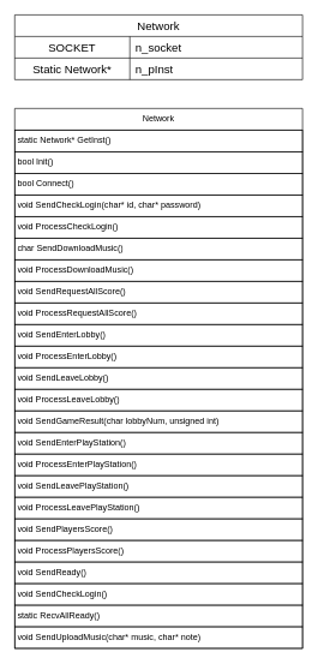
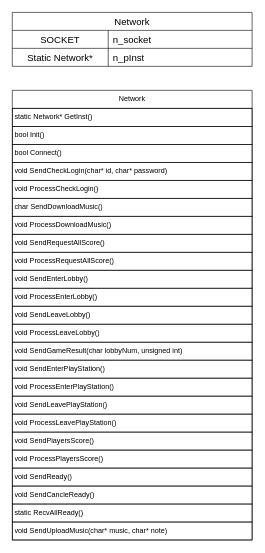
  <mxCell id="0" />
  <mxCell id="1" parent="0" />
  <mxCell id="2" value="Network" style="swimlane;fontStyle=0;childLayout=stackLayout;horizontal=1;startSize=30;horizontalStack=0;resizeParent=1;resizeParentMax=0;resizeLast=0;collapsible=1;marginBottom=0;whiteSpace=wrap;html=1;" parent="1" vertex="1"><mxGeometry x="20" y="150" width="400" height="750" as="geometry" /></mxCell>
  <mxCell id="3" value="static Network* GetInst()" style="text;strokeColor=default;fillColor=none;align=left;verticalAlign=middle;spacingLeft=4;spacingRight=0;overflow=hidden;points=[[0,0.5],[1,0.5]];portConstraint=eastwest;rotatable=0;whiteSpace=wrap;html=1;spacing=0;" parent="2" vertex="1"><mxGeometry y="30" width="400" height="30" as="geometry" /></mxCell>
  <mxCell id="4" value="bool Init()" style="text;strokeColor=default;fillColor=none;align=left;verticalAlign=middle;spacingLeft=4;spacingRight=0;overflow=hidden;points=[[0,0.5],[1,0.5]];portConstraint=eastwest;rotatable=0;whiteSpace=wrap;html=1;spacing=0;" parent="2" vertex="1"><mxGeometry y="60" width="400" height="30" as="geometry" /></mxCell>
  <mxCell id="5" value="bool Connect()" style="text;strokeColor=default;fillColor=none;align=left;verticalAlign=middle;spacingLeft=4;spacingRight=0;overflow=hidden;points=[[0,0.5],[1,0.5]];portConstraint=eastwest;rotatable=0;whiteSpace=wrap;html=1;spacing=0;" parent="2" vertex="1"><mxGeometry y="90" width="400" height="30" as="geometry" /></mxCell>
  <mxCell id="6" value="void SendCheckLogin(char* id, char* password)&amp;nbsp;" style="text;strokeColor=default;fillColor=none;align=left;verticalAlign=middle;spacingLeft=4;spacingRight=0;overflow=hidden;points=[[0,0.5],[1,0.5]];portConstraint=eastwest;rotatable=0;whiteSpace=wrap;html=1;spacing=0;" vertex="1" parent="2"><mxGeometry y="120" width="400" height="30" as="geometry" /></mxCell>
  <mxCell id="7" value="void ProcessCheckLogin()" style="text;strokeColor=default;fillColor=none;align=left;verticalAlign=middle;spacingLeft=4;spacingRight=0;overflow=hidden;points=[[0,0.5],[1,0.5]];portConstraint=eastwest;rotatable=0;whiteSpace=wrap;html=1;spacing=0;" vertex="1" parent="2"><mxGeometry y="150" width="400" height="30" as="geometry" /></mxCell>
  <mxCell id="8" value="char SendDownloadMusic()" style="text;strokeColor=default;fillColor=none;align=left;verticalAlign=middle;spacingLeft=4;spacingRight=0;overflow=hidden;points=[[0,0.5],[1,0.5]];portConstraint=eastwest;rotatable=0;whiteSpace=wrap;html=1;spacing=0;" vertex="1" parent="2"><mxGeometry y="180" width="400" height="30" as="geometry" /></mxCell>
  <mxCell id="9" value="void ProcessDownloadMusic()&amp;nbsp;" style="text;strokeColor=default;fillColor=none;align=left;verticalAlign=middle;spacingLeft=4;spacingRight=0;overflow=hidden;points=[[0,0.5],[1,0.5]];portConstraint=eastwest;rotatable=0;whiteSpace=wrap;html=1;spacing=0;" vertex="1" parent="2"><mxGeometry y="210" width="400" height="30" as="geometry" /></mxCell>
  <mxCell id="10" value="void SendRequestAllScore()&amp;nbsp;" style="text;strokeColor=default;fillColor=none;align=left;verticalAlign=middle;spacingLeft=4;spacingRight=0;overflow=hidden;points=[[0,0.5],[1,0.5]];portConstraint=eastwest;rotatable=0;whiteSpace=wrap;html=1;spacing=0;" vertex="1" parent="2"><mxGeometry y="240" width="400" height="30" as="geometry" /></mxCell>
  <mxCell id="11" value="void ProcessRequestAllScore()&amp;nbsp;" style="text;strokeColor=default;fillColor=none;align=left;verticalAlign=middle;spacingLeft=4;spacingRight=0;overflow=hidden;points=[[0,0.5],[1,0.5]];portConstraint=eastwest;rotatable=0;whiteSpace=wrap;html=1;spacing=0;" vertex="1" parent="2"><mxGeometry y="270" width="400" height="30" as="geometry" /></mxCell>
  <mxCell id="12" value="void SendEnterLobby()" style="text;strokeColor=default;fillColor=none;align=left;verticalAlign=middle;spacingLeft=4;spacingRight=0;overflow=hidden;points=[[0,0.5],[1,0.5]];portConstraint=eastwest;rotatable=0;whiteSpace=wrap;html=1;spacing=0;" parent="2" vertex="1"><mxGeometry y="300" width="400" height="30" as="geometry" /></mxCell>
  <mxCell id="13" value="void ProcessEnterLobby()" style="text;strokeColor=default;fillColor=none;align=left;verticalAlign=middle;spacingLeft=4;spacingRight=0;overflow=hidden;points=[[0,0.5],[1,0.5]];portConstraint=eastwest;rotatable=0;whiteSpace=wrap;html=1;spacing=0;" vertex="1" parent="2"><mxGeometry y="330" width="400" height="30" as="geometry" /></mxCell>
  <mxCell id="14" value="void SendLeaveLobby()&amp;nbsp;" style="text;strokeColor=default;fillColor=none;align=left;verticalAlign=middle;spacingLeft=4;spacingRight=0;overflow=hidden;points=[[0,0.5],[1,0.5]];portConstraint=eastwest;rotatable=0;whiteSpace=wrap;html=1;spacing=0;" vertex="1" parent="2"><mxGeometry y="360" width="400" height="30" as="geometry" /></mxCell>
  <mxCell id="15" value="void ProcessLeaveLobby()" style="text;strokeColor=default;fillColor=none;align=left;verticalAlign=middle;spacingLeft=4;spacingRight=0;overflow=hidden;points=[[0,0.5],[1,0.5]];portConstraint=eastwest;rotatable=0;whiteSpace=wrap;html=1;spacing=0;" vertex="1" parent="2"><mxGeometry y="390" width="400" height="30" as="geometry" /></mxCell>
  <mxCell id="16" value="void SendGameResult(char lobbyNum, unsigned int)&amp;nbsp;" style="text;strokeColor=default;fillColor=none;align=left;verticalAlign=middle;spacingLeft=4;spacingRight=0;overflow=hidden;points=[[0,0.5],[1,0.5]];portConstraint=eastwest;rotatable=0;whiteSpace=wrap;html=1;spacing=0;" parent="2" vertex="1"><mxGeometry y="420" width="400" height="30" as="geometry" /></mxCell>
  <mxCell id="17" value="void SendEnterPlayStation()&amp;nbsp;" style="text;strokeColor=default;fillColor=none;align=left;verticalAlign=middle;spacingLeft=4;spacingRight=0;overflow=hidden;points=[[0,0.5],[1,0.5]];portConstraint=eastwest;rotatable=0;whiteSpace=wrap;html=1;spacing=0;" vertex="1" parent="2"><mxGeometry y="450" width="400" height="30" as="geometry" /></mxCell>
  <mxCell id="18" value="void ProcessEnterPlayStation()" style="text;strokeColor=default;fillColor=none;align=left;verticalAlign=middle;spacingLeft=4;spacingRight=0;overflow=hidden;points=[[0,0.5],[1,0.5]];portConstraint=eastwest;rotatable=0;whiteSpace=wrap;html=1;spacing=0;" vertex="1" parent="2"><mxGeometry y="480" width="400" height="30" as="geometry" /></mxCell>
  <mxCell id="19" value="void SendLeavePlayStation()" style="text;strokeColor=default;fillColor=none;align=left;verticalAlign=middle;spacingLeft=4;spacingRight=0;overflow=hidden;points=[[0,0.5],[1,0.5]];portConstraint=eastwest;rotatable=0;whiteSpace=wrap;html=1;spacing=0;" parent="2" vertex="1"><mxGeometry y="510" width="400" height="30" as="geometry" /></mxCell>
  <mxCell id="20" value="void ProcessLeavePlayStation()" style="text;strokeColor=default;fillColor=none;align=left;verticalAlign=middle;spacingLeft=4;spacingRight=0;overflow=hidden;points=[[0,0.5],[1,0.5]];portConstraint=eastwest;rotatable=0;whiteSpace=wrap;html=1;spacing=0;" vertex="1" parent="2"><mxGeometry y="540" width="400" height="30" as="geometry" /></mxCell>
  <mxCell id="21" value="void SendPlayersScore()" style="text;strokeColor=default;fillColor=none;align=left;verticalAlign=middle;spacingLeft=4;spacingRight=0;overflow=hidden;points=[[0,0.5],[1,0.5]];portConstraint=eastwest;rotatable=0;whiteSpace=wrap;html=1;spacing=0;" parent="2" vertex="1"><mxGeometry y="570" width="400" height="30" as="geometry" /></mxCell>
  <mxCell id="22" value="void ProcessPlayersScore()" style="text;strokeColor=default;fillColor=none;align=left;verticalAlign=middle;spacingLeft=4;spacingRight=0;overflow=hidden;points=[[0,0.5],[1,0.5]];portConstraint=eastwest;rotatable=0;whiteSpace=wrap;html=1;spacing=0;" vertex="1" parent="2"><mxGeometry y="600" width="400" height="30" as="geometry" /></mxCell>
  <mxCell id="23" value="void SendReady()" style="text;strokeColor=default;fillColor=none;align=left;verticalAlign=middle;spacingLeft=4;spacingRight=0;overflow=hidden;points=[[0,0.5],[1,0.5]];portConstraint=eastwest;rotatable=0;whiteSpace=wrap;html=1;spacing=0;" parent="2" vertex="1"><mxGeometry y="630" width="400" height="30" as="geometry" /></mxCell>
- <mxCell id="24" value="void SendCheckLogin()" style="text;strokeColor=default;fillColor=none;align=left;verticalAlign=middle;spacingLeft=4;spacingRight=0;overflow=hidden;points=[[0,0.5],[1,0.5]];portConstraint=eastwest;rotatable=0;whiteSpace=wrap;html=1;spacing=0;" vertex="1" parent="2"><mxGeometry y="660" width="400" height="30" as="geometry" /></mxCell>
+ <mxCell id="24" value="void SendCancleReady()" style="text;strokeColor=default;fillColor=none;align=left;verticalAlign=middle;spacingLeft=4;spacingRight=0;overflow=hidden;points=[[0,0.5],[1,0.5]];portConstraint=eastwest;rotatable=0;whiteSpace=wrap;html=1;spacing=0;" vertex="1" parent="2"><mxGeometry y="660" width="400" height="30" as="geometry" /></mxCell>
  <mxCell id="25" value="static RecvAllReady()" style="text;strokeColor=default;fillColor=none;align=left;verticalAlign=middle;spacingLeft=4;spacingRight=0;overflow=hidden;points=[[0,0.5],[1,0.5]];portConstraint=eastwest;rotatable=0;whiteSpace=wrap;html=1;spacing=0;" vertex="1" parent="2"><mxGeometry y="690" width="400" height="30" as="geometry" /></mxCell>
  <mxCell id="26" value="void SendUploadMusic(char* music, char* note)&amp;nbsp;" style="text;strokeColor=default;fillColor=none;align=left;verticalAlign=middle;spacingLeft=4;spacingRight=0;overflow=hidden;points=[[0,0.5],[1,0.5]];portConstraint=eastwest;rotatable=0;whiteSpace=wrap;html=1;spacing=0;" vertex="1" parent="2"><mxGeometry y="720" width="400" height="30" as="geometry" /></mxCell>
  <mxCell id="27" value="Network" style="shape=table;startSize=30;container=1;collapsible=0;childLayout=tableLayout;fixedRows=1;rowLines=1;fontStyle=0;strokeColor=default;fontSize=16;" parent="1" vertex="1"><mxGeometry x="20" y="20" width="400" height="90" as="geometry" /></mxCell>
  <mxCell id="28" value="" style="shape=tableRow;horizontal=0;startSize=0;swimlaneHead=0;swimlaneBody=0;top=0;left=0;bottom=0;right=0;collapsible=0;dropTarget=0;fillColor=none;points=[[0,0.5],[1,0.5]];portConstraint=eastwest;strokeColor=inherit;fontSize=16;" parent="27" vertex="1"><mxGeometry y="30" width="400" height="30" as="geometry" /></mxCell>
  <mxCell id="29" value="SOCKET" style="shape=partialRectangle;html=1;whiteSpace=wrap;connectable=0;fillColor=none;top=0;left=0;bottom=0;right=0;overflow=hidden;pointerEvents=1;strokeColor=default;fontSize=16;" parent="28" vertex="1"><mxGeometry width="160" height="30" as="geometry"><mxRectangle width="160" height="30" as="alternateBounds" /></mxGeometry></mxCell>
  <mxCell id="30" value="n_socket" style="shape=partialRectangle;html=1;whiteSpace=wrap;connectable=0;fillColor=none;top=0;left=0;bottom=0;right=0;align=left;spacingLeft=6;overflow=hidden;strokeColor=default;fontSize=16;" parent="28" vertex="1"><mxGeometry x="160" width="240" height="30" as="geometry"><mxRectangle width="240" height="30" as="alternateBounds" /></mxGeometry></mxCell>
  <mxCell id="31" value="" style="shape=tableRow;horizontal=0;startSize=0;swimlaneHead=0;swimlaneBody=0;top=0;left=0;bottom=0;right=0;collapsible=0;dropTarget=0;fillColor=none;points=[[0,0.5],[1,0.5]];portConstraint=eastwest;strokeColor=inherit;fontSize=16;" parent="27" vertex="1"><mxGeometry y="60" width="400" height="30" as="geometry" /></mxCell>
  <mxCell id="32" value="Static Network*" style="shape=partialRectangle;html=1;whiteSpace=wrap;connectable=0;fillColor=none;top=0;left=0;bottom=0;right=0;overflow=hidden;strokeColor=default;fontSize=16;" parent="31" vertex="1"><mxGeometry width="160" height="30" as="geometry"><mxRectangle width="160" height="30" as="alternateBounds" /></mxGeometry></mxCell>
  <mxCell id="33" value="n_pInst" style="shape=partialRectangle;html=1;whiteSpace=wrap;connectable=0;fillColor=none;top=0;left=0;bottom=0;right=0;align=left;spacingLeft=6;overflow=hidden;strokeColor=default;fontSize=16;" parent="31" vertex="1"><mxGeometry x="160" width="240" height="30" as="geometry"><mxRectangle width="240" height="30" as="alternateBounds" /></mxGeometry></mxCell>
